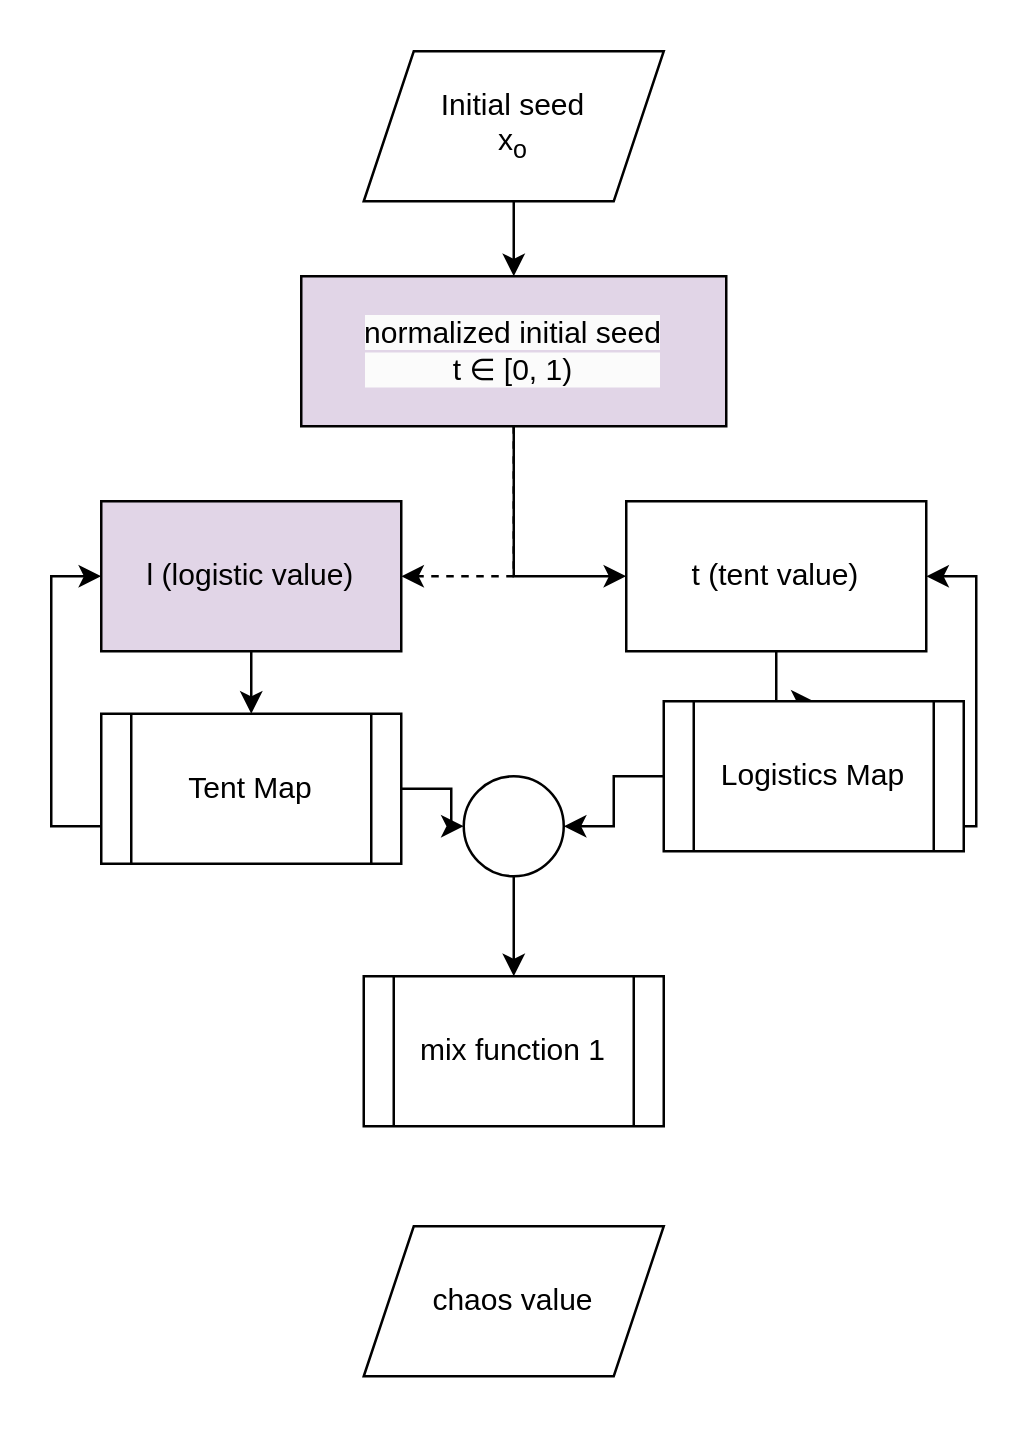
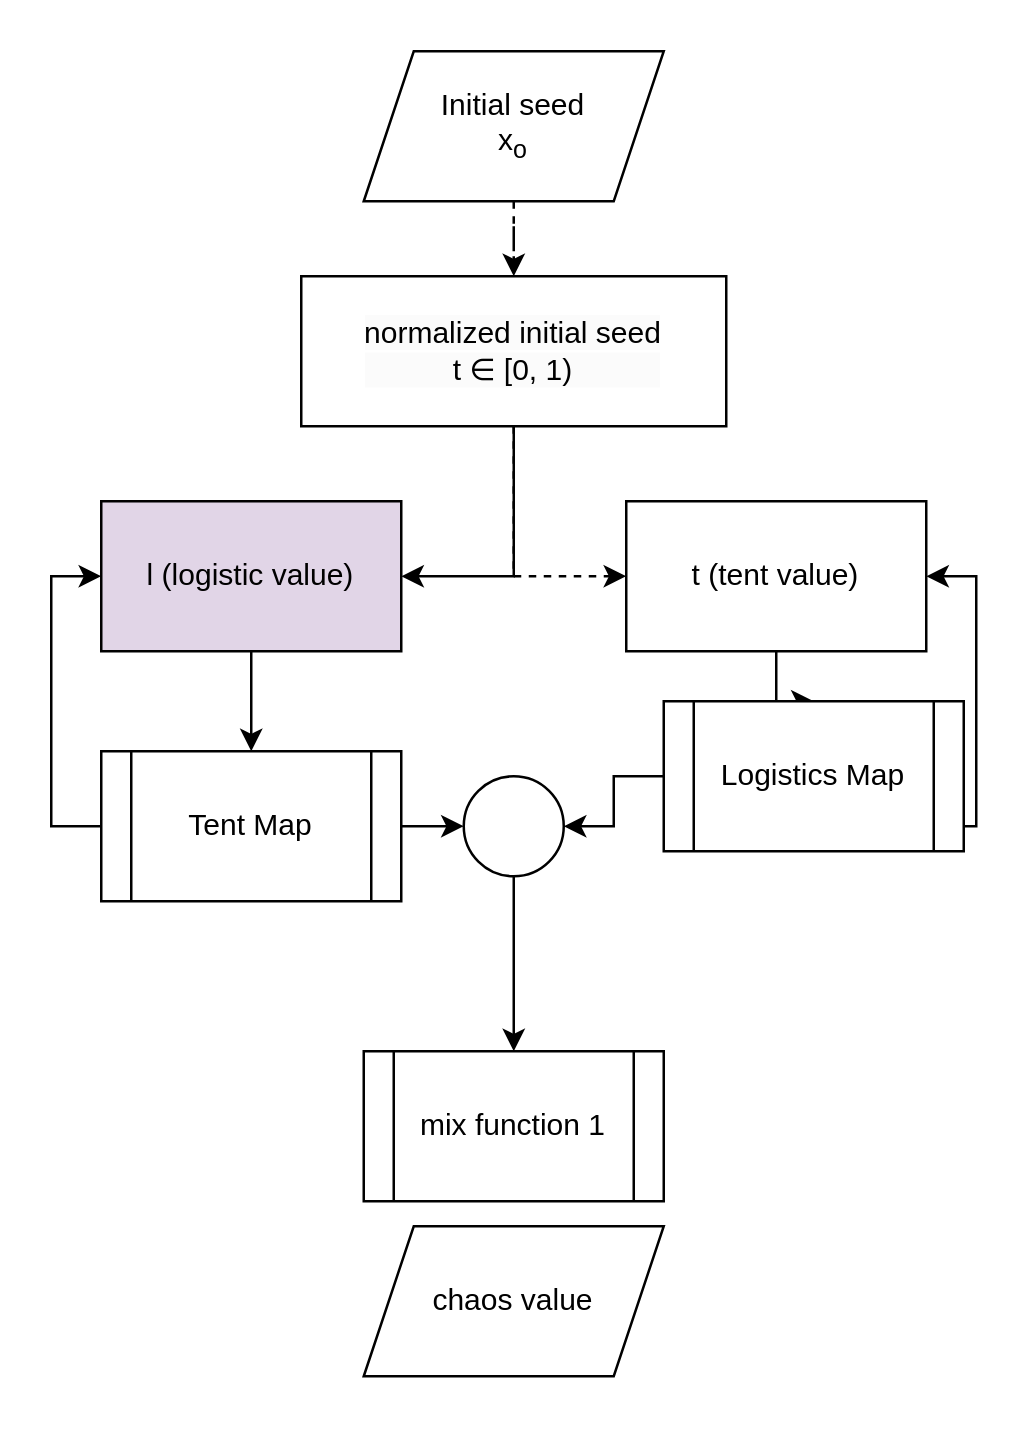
  <mxCell id="0" />
  <mxCell id="1" parent="0" />
- <mxCell id="2" value="" style="edgeStyle=orthogonalEdgeStyle;rounded=0;orthogonalLoop=1;jettySize=auto;html=1;" edge="1" parent="1" source="3" target="6"><mxGeometry relative="1" as="geometry" /></mxCell>
+ <mxCell id="2" value="" style="edgeStyle=orthogonalEdgeStyle;rounded=0;orthogonalLoop=1;jettySize=auto;html=1;dashed=1;" edge="1" parent="1" source="3" target="6"><mxGeometry relative="1" as="geometry" /></mxCell>
  <mxCell id="3" value="Initial seed&lt;div&gt;x&lt;sub&gt;o&lt;/sub&gt;&lt;/div&gt;" style="shape=parallelogram;perimeter=parallelogramPerimeter;whiteSpace=wrap;html=1;fixedSize=1;" vertex="1" parent="1"><mxGeometry x="145" y="20" width="120" height="60" as="geometry" /></mxCell>
- <mxCell id="4" style="edgeStyle=orthogonalEdgeStyle;rounded=0;orthogonalLoop=1;jettySize=auto;html=1;entryX=1;entryY=0.5;entryDx=0;entryDy=0;dashed=1;" edge="1" parent="1" source="6" target="8"><mxGeometry relative="1" as="geometry" /></mxCell>
- <mxCell id="5" style="edgeStyle=orthogonalEdgeStyle;rounded=0;orthogonalLoop=1;jettySize=auto;html=1;entryX=0;entryY=0.5;entryDx=0;entryDy=0;" edge="1" parent="1" source="6" target="10"><mxGeometry relative="1" as="geometry" /></mxCell>
- <mxCell id="6" value="&lt;span style=&quot;color: rgb(0, 0, 0); background-color: rgb(251, 251, 251); float: none; display: inline !important;&quot;&gt;normalized initial seed&lt;/span&gt;&lt;div style=&quot;color: rgb(0, 0, 0); background-color: rgb(251, 251, 251);&quot;&gt;t&amp;nbsp;∈ [0, 1)&lt;/div&gt;" style="whiteSpace=wrap;html=1;fillColor=#e1d5e7;" vertex="1" parent="1"><mxGeometry x="120" y="110" width="170" height="60" as="geometry" /></mxCell>
+ <mxCell id="4" style="edgeStyle=orthogonalEdgeStyle;rounded=0;orthogonalLoop=1;jettySize=auto;html=1;entryX=1;entryY=0.5;entryDx=0;entryDy=0;" edge="1" parent="1" source="6" target="8"><mxGeometry relative="1" as="geometry" /></mxCell>
+ <mxCell id="5" style="edgeStyle=orthogonalEdgeStyle;rounded=0;orthogonalLoop=1;jettySize=auto;html=1;entryX=0;entryY=0.5;entryDx=0;entryDy=0;dashed=1;" edge="1" parent="1" source="6" target="10"><mxGeometry relative="1" as="geometry" /></mxCell>
+ <mxCell id="6" value="&lt;span style=&quot;color: rgb(0, 0, 0); background-color: rgb(251, 251, 251); float: none; display: inline !important;&quot;&gt;normalized initial seed&lt;/span&gt;&lt;div style=&quot;color: rgb(0, 0, 0); background-color: rgb(251, 251, 251);&quot;&gt;t&amp;nbsp;∈ [0, 1)&lt;/div&gt;" style="whiteSpace=wrap;html=1;" vertex="1" parent="1"><mxGeometry x="120" y="110" width="170" height="60" as="geometry" /></mxCell>
  <mxCell id="7" value="" style="edgeStyle=orthogonalEdgeStyle;rounded=0;orthogonalLoop=1;jettySize=auto;html=1;" edge="1" parent="1" source="8" target="13"><mxGeometry relative="1" as="geometry" /></mxCell>
  <mxCell id="8" value="l (logistic value)" style="rounded=0;whiteSpace=wrap;html=1;fillColor=#e1d5e7;" vertex="1" parent="1"><mxGeometry x="40" y="200" width="120" height="60" as="geometry" /></mxCell>
  <mxCell id="9" value="" style="edgeStyle=orthogonalEdgeStyle;rounded=0;orthogonalLoop=1;jettySize=auto;html=1;" edge="1" parent="1" source="10" target="16"><mxGeometry relative="1" as="geometry" /></mxCell>
  <mxCell id="10" value="t (tent value)" style="rounded=0;whiteSpace=wrap;html=1;" vertex="1" parent="1"><mxGeometry x="250" y="200" width="120" height="60" as="geometry" /></mxCell>
  <mxCell id="11" style="edgeStyle=orthogonalEdgeStyle;rounded=0;orthogonalLoop=1;jettySize=auto;html=1;entryX=0;entryY=0.5;entryDx=0;entryDy=0;" edge="1" parent="1" source="13" target="8"><mxGeometry relative="1" as="geometry"><Array as="points"><mxPoint x="20" y="330" /><mxPoint x="20" y="230" /></Array></mxGeometry></mxCell>
  <mxCell id="12" value="" style="edgeStyle=orthogonalEdgeStyle;rounded=0;orthogonalLoop=1;jettySize=auto;html=1;" edge="1" parent="1" source="13" target="19"><mxGeometry relative="1" as="geometry" /></mxCell>
- <mxCell id="13" value="Tent Map" style="shape=process;whiteSpace=wrap;html=1;backgroundOutline=1;" vertex="1" parent="1"><mxGeometry x="40" y="285" width="120" height="60" as="geometry" /></mxCell>
+ <mxCell id="13" value="Tent Map" style="shape=process;whiteSpace=wrap;html=1;backgroundOutline=1;" vertex="1" parent="1"><mxGeometry x="40" y="300" width="120" height="60" as="geometry" /></mxCell>
  <mxCell id="14" style="edgeStyle=orthogonalEdgeStyle;rounded=0;orthogonalLoop=1;jettySize=auto;html=1;entryX=1;entryY=0.5;entryDx=0;entryDy=0;" edge="1" parent="1" source="16" target="10"><mxGeometry relative="1" as="geometry"><Array as="points"><mxPoint x="390" y="330" /><mxPoint x="390" y="230" /></Array></mxGeometry></mxCell>
  <mxCell id="15" value="" style="edgeStyle=orthogonalEdgeStyle;rounded=0;orthogonalLoop=1;jettySize=auto;html=1;" edge="1" parent="1" source="16" target="19"><mxGeometry relative="1" as="geometry" /></mxCell>
  <mxCell id="16" value="Logistics Map" style="shape=process;whiteSpace=wrap;html=1;backgroundOutline=1;" vertex="1" parent="1"><mxGeometry x="265" y="280" width="120" height="60" as="geometry" /></mxCell>
- <mxCell id="17" value="mix function 1" style="shape=process;whiteSpace=wrap;html=1;backgroundOutline=1;" vertex="1" parent="1"><mxGeometry x="145" y="390" width="120" height="60" as="geometry" /></mxCell>
+ <mxCell id="17" value="mix function 1" style="shape=process;whiteSpace=wrap;html=1;backgroundOutline=1;" vertex="1" parent="1"><mxGeometry x="145" y="420" width="120" height="60" as="geometry" /></mxCell>
  <mxCell id="18" value="" style="edgeStyle=orthogonalEdgeStyle;rounded=0;orthogonalLoop=1;jettySize=auto;html=1;" edge="1" parent="1" source="19" target="17"><mxGeometry relative="1" as="geometry" /></mxCell>
  <mxCell id="19" value="" style="ellipse;whiteSpace=wrap;html=1;aspect=fixed;" vertex="1" parent="1"><mxGeometry x="185" y="310" width="40" height="40" as="geometry" /></mxCell>
  <mxCell id="20" value="chaos value" style="shape=parallelogram;perimeter=parallelogramPerimeter;whiteSpace=wrap;html=1;fixedSize=1;" vertex="1" parent="1"><mxGeometry x="145" y="490" width="120" height="60" as="geometry" /></mxCell>
